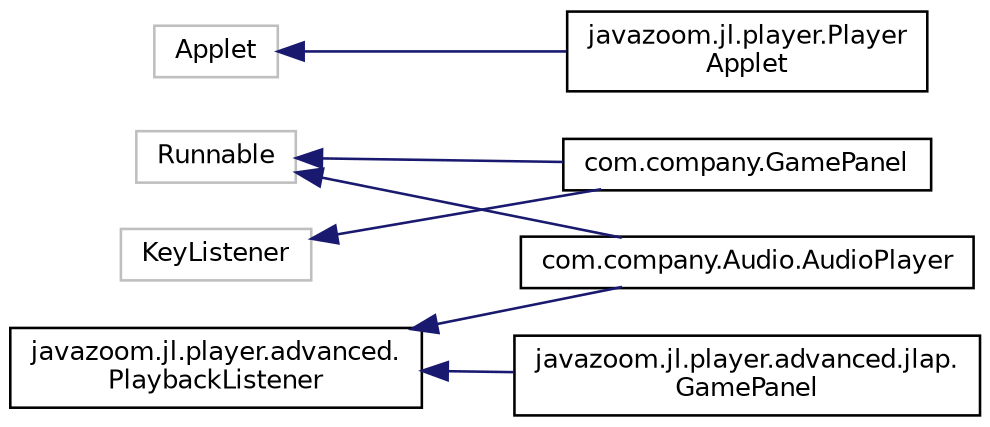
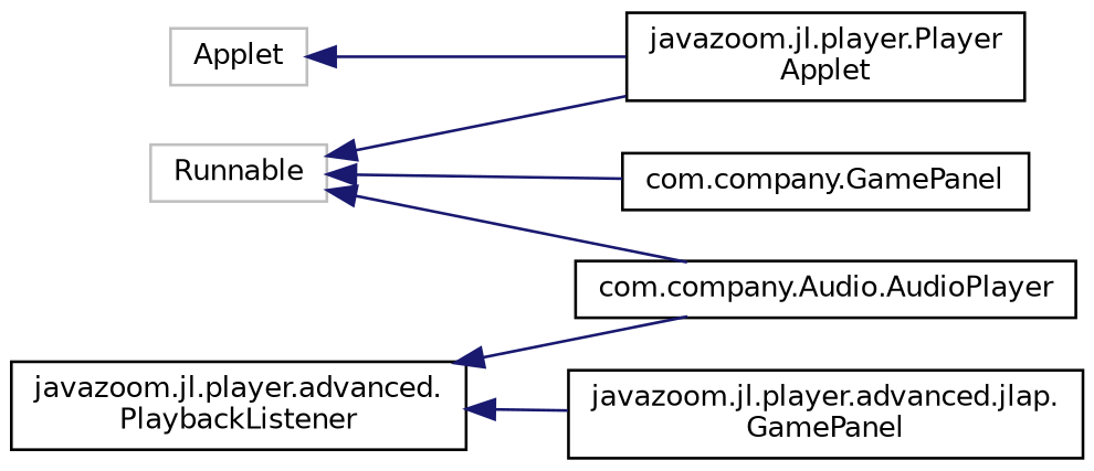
  digraph {
    rankdir=LR
    node [color=black fillcolor=white fontname=Helvetica fontsize=10 shape=record style=filled]
    edge [color=midnightblue dir=back fontname=Helvetica fontsize=10 labelfontname=Helvetica labelfontsize=10 style=solid]
    n1 [color=grey75 height=0.2 label=Applet width=0.4]
    n2 [height=0.2 label="javazoom.jl.player.Player\lApplet" width=0.4]
    n3 [height=0.2 label="com.company.GamePanel" width=0.4]
-   n4 [color=grey75 height=0.2 label=KeyListener width=0.4]
    n5 [height=0.2 label="javazoom.jl.player.advanced.\lPlaybackListener" width=0.4]
    n6 [height=0.2 label="com.company.Audio.AudioPlayer" width=0.4]
    n7 [height=0.2 label="javazoom.jl.player.advanced.jlap.\lGamePanel" width=0.4]
    n8 [color=grey75 height=0.2 label=Runnable width=0.4]
    n1 -> n2
-   n4 -> n3
    n5 -> n6
    n5 -> n7
+   n8 -> n2
    n8 -> n3
    n8 -> n6
  }
